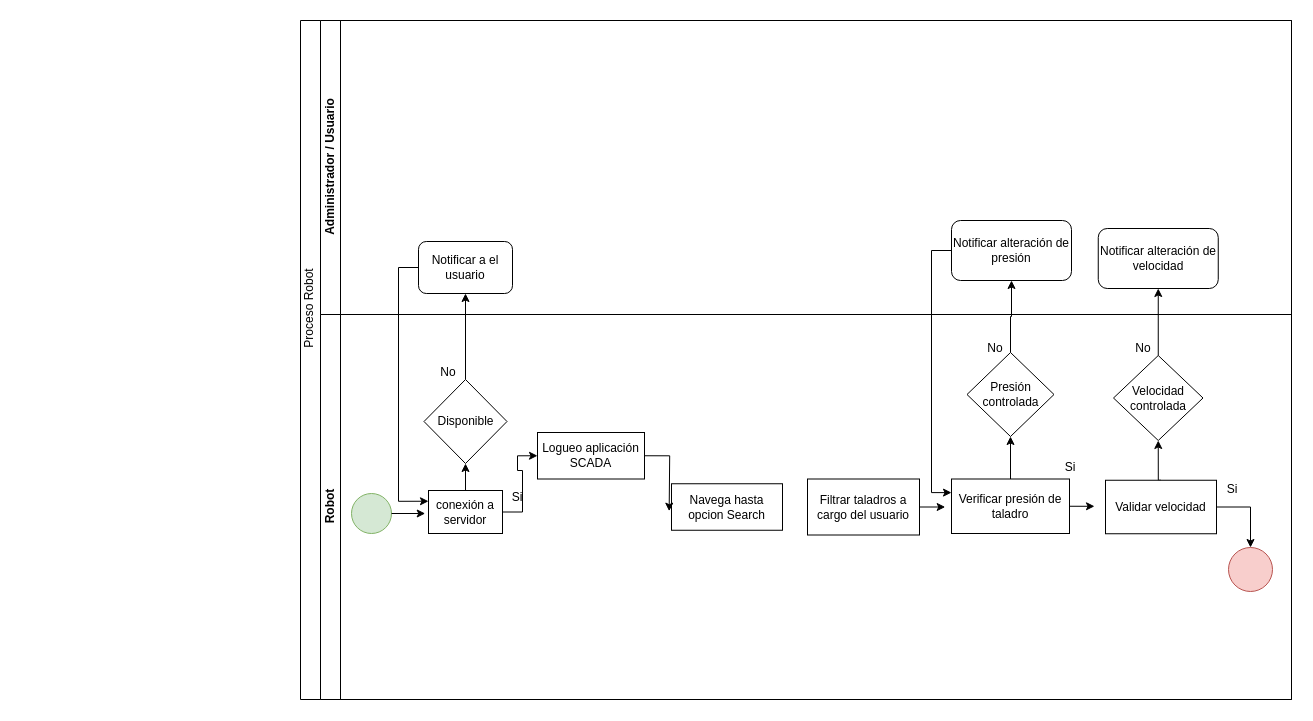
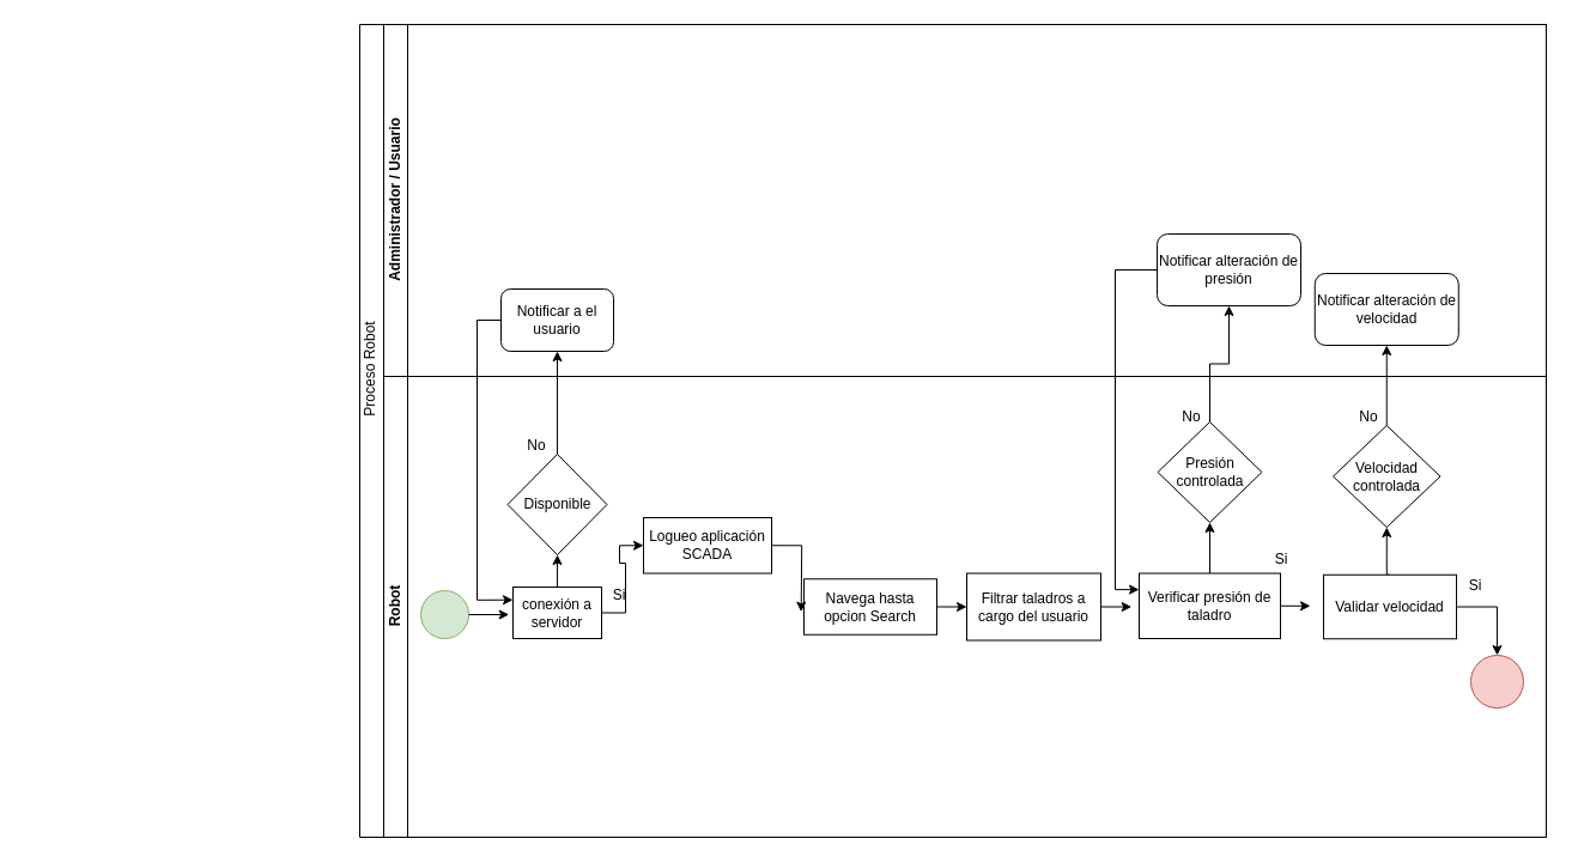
  <mxCell id="0" />
  <mxCell id="1" parent="0" />
  <mxCell id="2" value="" style="swimlane;html=1;childLayout=stackLayout;resizeParent=1;resizeParentMax=0;horizontal=0;startSize=20;horizontalStack=0;" parent="1" vertex="1"><mxGeometry x="300" y="20" width="991" height="679" as="geometry" /></mxCell>
  <mxCell id="3" value="Administrador / Usuario" style="swimlane;html=1;startSize=20;horizontal=0;" parent="2" vertex="1"><mxGeometry x="20" width="971" height="294" as="geometry" /></mxCell>
  <mxCell id="4" value="Notificar a el usuario" style="rounded=1;whiteSpace=wrap;html=1;" vertex="1" parent="3"><mxGeometry x="98" y="221" width="94" height="52" as="geometry" /></mxCell>
- <mxCell id="5" value="Notificar alteración de presión" style="rounded=1;whiteSpace=wrap;html=1;" vertex="1" parent="3"><mxGeometry x="631" y="200" width="120" height="60" as="geometry" /></mxCell>
+ <mxCell id="5" value="Notificar alteración de presión" style="rounded=1;whiteSpace=wrap;html=1;" vertex="1" parent="3"><mxGeometry x="646" y="175" width="120" height="60" as="geometry" /></mxCell>
  <mxCell id="6" value="Notificar alteración de velocidad" style="rounded=1;whiteSpace=wrap;html=1;" vertex="1" parent="3"><mxGeometry x="777.75" y="208" width="120" height="60" as="geometry" /></mxCell>
  <mxCell id="7" value="Robot" style="swimlane;html=1;startSize=20;horizontal=0;" parent="2" vertex="1"><mxGeometry x="20" y="294" width="971" height="385" as="geometry" /></mxCell>
  <mxCell id="8" value="" style="ellipse;whiteSpace=wrap;html=1;fillColor=#d5e8d4;strokeColor=#82b366;" parent="7" vertex="1"><mxGeometry x="31" y="179" width="40" height="40" as="geometry" /></mxCell>
  <mxCell id="9" value="Proceso Robot" style="text;html=1;strokeColor=none;fillColor=none;align=center;verticalAlign=middle;whiteSpace=wrap;rounded=0;rotation=-90;" vertex="1" parent="7"><mxGeometry x="-300" y="-16" width="577" height="20" as="geometry" /></mxCell>
  <mxCell id="10" style="edgeStyle=orthogonalEdgeStyle;rounded=0;orthogonalLoop=1;jettySize=auto;html=1;exitX=0.5;exitY=0;exitDx=0;exitDy=0;entryX=0.5;entryY=1;entryDx=0;entryDy=0;" edge="1" parent="7" source="12" target="13"><mxGeometry relative="1" as="geometry" /></mxCell>
  <mxCell id="11" style="edgeStyle=orthogonalEdgeStyle;rounded=0;orthogonalLoop=1;jettySize=auto;html=1;exitX=1;exitY=0.5;exitDx=0;exitDy=0;entryX=0;entryY=0.5;entryDx=0;entryDy=0;" edge="1" parent="7" source="12" target="14"><mxGeometry relative="1" as="geometry" /></mxCell>
  <mxCell id="12" value="conexión a servidor" style="rounded=0;whiteSpace=wrap;html=1;" vertex="1" parent="7"><mxGeometry x="108" y="176" width="74" height="43" as="geometry" /></mxCell>
  <mxCell id="13" value="Disponible" style="rhombus;whiteSpace=wrap;html=1;" vertex="1" parent="7"><mxGeometry x="103.5" y="65" width="83" height="84" as="geometry" /></mxCell>
  <mxCell id="14" value="Logueo aplicación SCADA" style="rounded=0;whiteSpace=wrap;html=1;" vertex="1" parent="7"><mxGeometry x="217" y="118" width="107" height="46.5" as="geometry" /></mxCell>
+ <mxCell id="15" style="edgeStyle=orthogonalEdgeStyle;rounded=0;orthogonalLoop=1;jettySize=auto;html=1;exitX=1;exitY=0.5;exitDx=0;exitDy=0;entryX=0;entryY=0.5;entryDx=0;entryDy=0;" edge="1" parent="7" source="16" target="18"><mxGeometry relative="1" as="geometry" /></mxCell>
  <mxCell id="16" value="Navega hasta opcion Search" style="rounded=0;whiteSpace=wrap;html=1;" vertex="1" parent="7"><mxGeometry x="351" y="169.25" width="111" height="46.5" as="geometry" /></mxCell>
  <mxCell id="17" value="Si" style="text;html=1;strokeColor=none;fillColor=none;align=center;verticalAlign=middle;whiteSpace=wrap;rounded=0;" vertex="1" parent="7"><mxGeometry x="177" y="173" width="40" height="20" as="geometry" /></mxCell>
  <mxCell id="18" value="Filtrar taladros a cargo del usuario" style="rounded=0;whiteSpace=wrap;html=1;" vertex="1" parent="7"><mxGeometry x="487" y="164.5" width="112" height="56" as="geometry" /></mxCell>
  <mxCell id="19" style="edgeStyle=orthogonalEdgeStyle;rounded=0;orthogonalLoop=1;jettySize=auto;html=1;exitX=0.5;exitY=0;exitDx=0;exitDy=0;" edge="1" parent="7" source="20" target="21"><mxGeometry relative="1" as="geometry" /></mxCell>
  <mxCell id="20" value="Verificar presión de taladro" style="rounded=0;whiteSpace=wrap;html=1;" vertex="1" parent="7"><mxGeometry x="631" y="164.5" width="118" height="54.5" as="geometry" /></mxCell>
  <mxCell id="21" value="Presión controlada" style="rhombus;whiteSpace=wrap;html=1;" vertex="1" parent="7"><mxGeometry x="646.5" y="38" width="87" height="84" as="geometry" /></mxCell>
  <mxCell id="22" value="No" style="text;html=1;strokeColor=none;fillColor=none;align=center;verticalAlign=middle;whiteSpace=wrap;rounded=0;" vertex="1" parent="7"><mxGeometry x="655" y="24" width="40" height="20" as="geometry" /></mxCell>
  <mxCell id="23" value="No" style="text;html=1;strokeColor=none;fillColor=none;align=center;verticalAlign=middle;whiteSpace=wrap;rounded=0;" vertex="1" parent="7"><mxGeometry x="108" y="48" width="40" height="20" as="geometry" /></mxCell>
  <mxCell id="24" style="edgeStyle=orthogonalEdgeStyle;rounded=0;orthogonalLoop=1;jettySize=auto;html=1;exitX=0.5;exitY=0;exitDx=0;exitDy=0;entryX=0.5;entryY=1;entryDx=0;entryDy=0;" edge="1" parent="7" source="26" target="27"><mxGeometry relative="1" as="geometry" /></mxCell>
  <mxCell id="25" style="edgeStyle=orthogonalEdgeStyle;rounded=0;orthogonalLoop=1;jettySize=auto;html=1;exitX=1;exitY=0.5;exitDx=0;exitDy=0;entryX=0.5;entryY=0;entryDx=0;entryDy=0;fontColor=#FF0000;" edge="1" parent="7" source="26" target="28"><mxGeometry relative="1" as="geometry" /></mxCell>
  <mxCell id="26" value="Validar velocidad" style="rounded=0;whiteSpace=wrap;html=1;" vertex="1" parent="7"><mxGeometry x="785" y="165.75" width="111" height="53.5" as="geometry" /></mxCell>
  <mxCell id="27" value="Velocidad controlada" style="rhombus;whiteSpace=wrap;html=1;" vertex="1" parent="7"><mxGeometry x="793" y="41" width="89.5" height="85" as="geometry" /></mxCell>
  <mxCell id="28" value="" style="ellipse;whiteSpace=wrap;html=1;aspect=fixed;fillColor=#f8cecc;strokeColor=#b85450;" vertex="1" parent="7"><mxGeometry x="908" y="233" width="44" height="44" as="geometry" /></mxCell>
  <mxCell id="29" value="No" style="text;html=1;strokeColor=none;fillColor=none;align=center;verticalAlign=middle;whiteSpace=wrap;rounded=0;" vertex="1" parent="7"><mxGeometry x="803" y="24" width="40" height="20" as="geometry" /></mxCell>
  <mxCell id="30" value="Si" style="text;html=1;strokeColor=none;fillColor=none;align=center;verticalAlign=middle;whiteSpace=wrap;rounded=0;fontColor=#000000;" vertex="1" parent="7"><mxGeometry x="892" y="164.5" width="40" height="20" as="geometry" /></mxCell>
  <mxCell id="31" style="edgeStyle=orthogonalEdgeStyle;rounded=0;orthogonalLoop=1;jettySize=auto;html=1;exitX=0.5;exitY=0;exitDx=0;exitDy=0;entryX=0.5;entryY=1;entryDx=0;entryDy=0;" edge="1" parent="2" source="21" target="5"><mxGeometry relative="1" as="geometry" /></mxCell>
  <mxCell id="32" style="edgeStyle=orthogonalEdgeStyle;rounded=0;orthogonalLoop=1;jettySize=auto;html=1;exitX=0;exitY=0.5;exitDx=0;exitDy=0;entryX=0;entryY=0.25;entryDx=0;entryDy=0;" edge="1" parent="2" source="5" target="20"><mxGeometry relative="1" as="geometry" /></mxCell>
  <mxCell id="33" style="edgeStyle=orthogonalEdgeStyle;rounded=0;orthogonalLoop=1;jettySize=auto;html=1;exitX=0.5;exitY=0;exitDx=0;exitDy=0;entryX=0.5;entryY=1;entryDx=0;entryDy=0;" edge="1" parent="2" source="13" target="4"><mxGeometry relative="1" as="geometry" /></mxCell>
  <mxCell id="34" style="edgeStyle=orthogonalEdgeStyle;rounded=0;orthogonalLoop=1;jettySize=auto;html=1;exitX=0;exitY=0.5;exitDx=0;exitDy=0;entryX=0;entryY=0.25;entryDx=0;entryDy=0;" edge="1" parent="2" source="4" target="12"><mxGeometry relative="1" as="geometry" /></mxCell>
  <mxCell id="35" style="edgeStyle=orthogonalEdgeStyle;rounded=0;orthogonalLoop=1;jettySize=auto;html=1;exitX=0.5;exitY=0;exitDx=0;exitDy=0;entryX=0.5;entryY=1;entryDx=0;entryDy=0;" edge="1" parent="2" source="27" target="6"><mxGeometry relative="1" as="geometry" /></mxCell>
  <mxCell id="36" style="edgeStyle=orthogonalEdgeStyle;rounded=0;orthogonalLoop=1;jettySize=auto;html=1;exitX=1;exitY=0.5;exitDx=0;exitDy=0;" edge="1" parent="1" source="8"><mxGeometry relative="1" as="geometry"><mxPoint x="424.667" y="513.333" as="targetPoint" /></mxGeometry></mxCell>
  <mxCell id="37" style="edgeStyle=orthogonalEdgeStyle;rounded=0;orthogonalLoop=1;jettySize=auto;html=1;exitX=1;exitY=0.5;exitDx=0;exitDy=0;" edge="1" parent="1" source="14"><mxGeometry relative="1" as="geometry"><mxPoint x="668.667" y="510.667" as="targetPoint" /></mxGeometry></mxCell>
  <mxCell id="38" style="edgeStyle=orthogonalEdgeStyle;rounded=0;orthogonalLoop=1;jettySize=auto;html=1;exitX=1;exitY=0.5;exitDx=0;exitDy=0;" edge="1" parent="1" source="18"><mxGeometry relative="1" as="geometry"><mxPoint x="944.667" y="506.667" as="targetPoint" /></mxGeometry></mxCell>
  <mxCell id="39" style="edgeStyle=orthogonalEdgeStyle;rounded=0;orthogonalLoop=1;jettySize=auto;html=1;exitX=1;exitY=0.5;exitDx=0;exitDy=0;" edge="1" parent="1" source="20"><mxGeometry relative="1" as="geometry"><mxPoint x="1094" y="505.333" as="targetPoint" /></mxGeometry></mxCell>
  <mxCell id="40" value="Si" style="text;html=1;strokeColor=none;fillColor=none;align=center;verticalAlign=middle;whiteSpace=wrap;rounded=0;" vertex="1" parent="1"><mxGeometry x="1050" y="457" width="40" height="20" as="geometry" /></mxCell>
